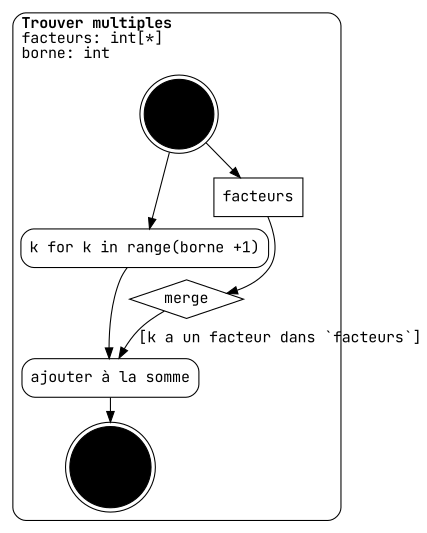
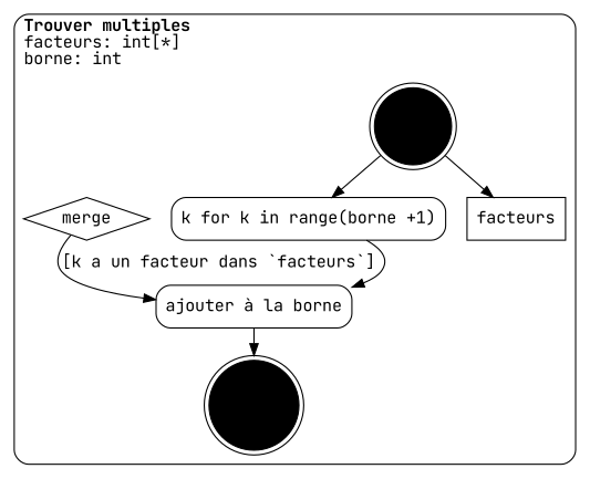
  digraph {
    fontname="JetBrains Mono"
    rankdir=TB
    ranksep=0.3
    node [fontname="JetBrains Mono" shape=doublecircle]
    edge [fontname="JetBrains Mono"]
    init [fillcolor=black style=filled]
    n2 [label=<k for k in range(borne +1)> shape=Mrecord]
    facteurs [shape=box]
    final [fillcolor=black style=filled]
    merge [shape=diamond]
-   n6 [label="ajouter à la somme" shape=Mrecord]
+   n6 [label="ajouter à la borne" shape=Mrecord]
    subgraph cluster_1 {
      label=<<b>Trouver multiples</b><BR ALIGN="LEFT"/>facteurs: int[*]<BR ALIGN="LEFT"/>borne: int<BR ALIGN="LEFT"/>>
      labeljust=l
      style=rounded
      init
      n2
      facteurs
      final
      merge
      n6
    }
    init -> n2
    init -> facteurs
    n2 -> n6
-   facteurs -> merge
    merge -> n6 [label="[k a un facteur dans `facteurs`]"]
    n6 -> final
  }
